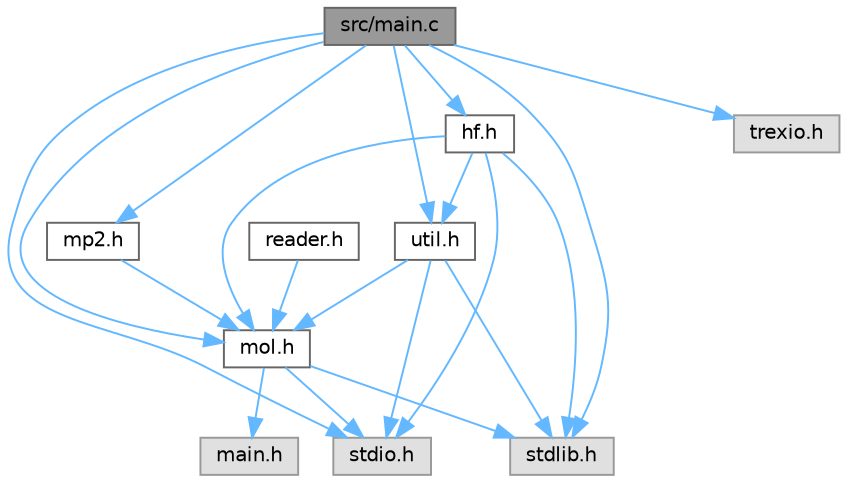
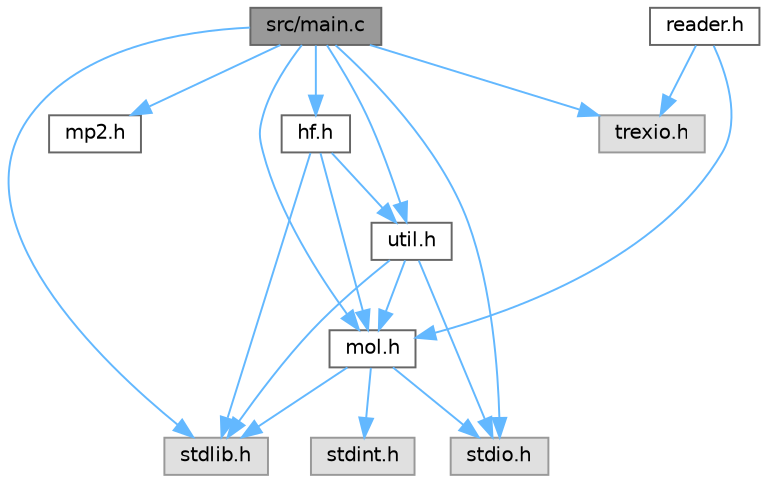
  digraph {
    node [color=grey40 fillcolor=white fontname=Helvetica fontsize=10 shape=box style=filled]
    edge [color=steelblue1 fontname=Helvetica fontsize=10 labelfontname=Helvetica labelfontsize=10 style=solid]
    n1 [color=gray40 fillcolor=grey60 fontcolor=black height=0.2 label="src/main.c" width=0.4]
    n2 [color=grey60 fillcolor="#E0E0E0" height=0.2 label="stdio.h" width=0.4]
    n3 [color=grey60 fillcolor="#E0E0E0" height=0.2 label="stdlib.h" width=0.4]
    n4 [color=grey60 fillcolor="#E0E0E0" height=0.2 label="trexio.h" width=0.4]
    n5 [height=0.2 label="mol.h" width=0.4]
    n6 [height=0.2 label="util.h" width=0.4]
    n7 [height=0.2 label="hf.h" width=0.4]
    n8 [height=0.2 label="mp2.h" width=0.4]
    n9 [height=0.2 label="reader.h" width=0.4]
-   n10 [color=grey60 fillcolor="#E0E0E0" height=0.2 label="main.h" width=0.4]
+   n10 [color=grey60 fillcolor="#E0E0E0" height=0.2 label="stdint.h" width=0.4]
    n1 -> n2
    n1 -> n3
    n1 -> n4
    n1 -> n5
    n1 -> n6
    n1 -> n7
    n1 -> n8
    n5 -> n2
    n5 -> n3
    n5 -> n10
    n6 -> n2
    n6 -> n3
    n6 -> n5
-   n7 -> n2
    n7 -> n3
    n7 -> n5
    n7 -> n6
-   n8 -> n5
+   n9 -> n4
    n9 -> n5
  }
